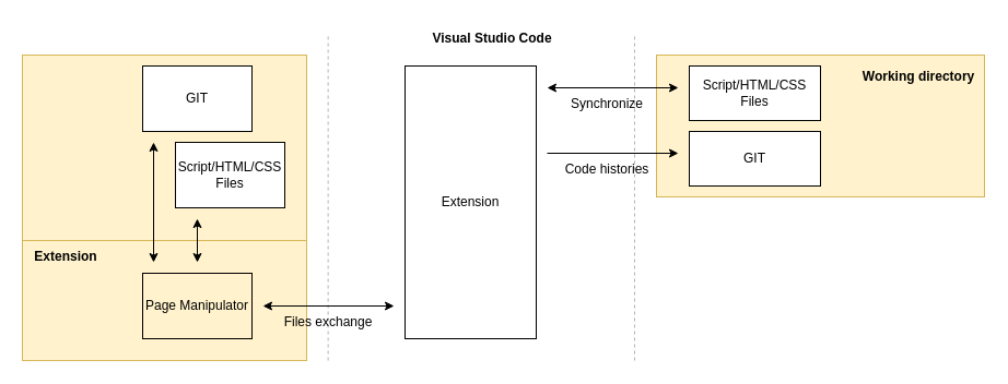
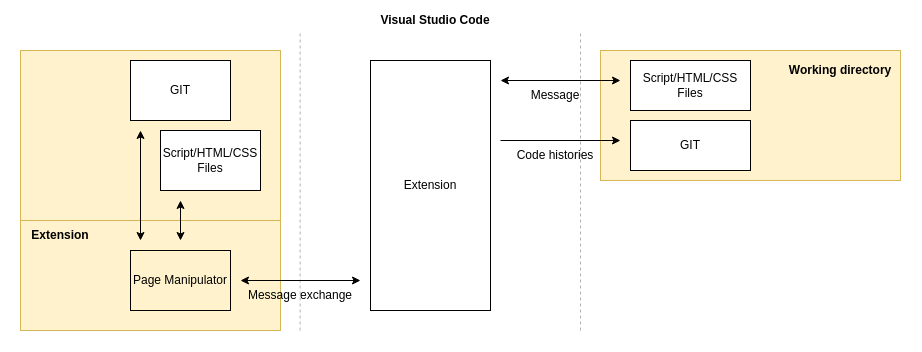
  <mxCell id="0" />
  <mxCell id="1" parent="0" />
  <mxCell id="2" value="" style="rounded=0;whiteSpace=wrap;html=1;fillColor=#fff2cc;strokeColor=#d6b656;" vertex="1" parent="1"><mxGeometry x="600" y="50" width="300" height="130" as="geometry" /></mxCell>
  <mxCell id="3" value="" style="rounded=0;whiteSpace=wrap;html=1;fillColor=#fff2cc;strokeColor=#d6b656;" vertex="1" parent="1"><mxGeometry x="20" y="220" width="260" height="110" as="geometry" /></mxCell>
  <mxCell id="4" value="" style="rounded=0;whiteSpace=wrap;html=1;fillColor=#fff2cc;strokeColor=#d6b656;" vertex="1" parent="1"><mxGeometry x="20" y="50" width="260" height="170" as="geometry" /></mxCell>
  <mxCell id="5" value="" style="endArrow=none;dashed=1;html=1;rounded=0;strokeColor=#B3B3B3;" edge="1" parent="1"><mxGeometry width="50" height="50" relative="1" as="geometry"><mxPoint x="299.64" y="330" as="sourcePoint" /><mxPoint x="299.64" y="30" as="targetPoint" /></mxGeometry></mxCell>
  <mxCell id="6" value="Script/HTML/CSS Files" style="rounded=0;whiteSpace=wrap;html=1;" vertex="1" parent="1"><mxGeometry x="160" y="130" width="100" height="60" as="geometry" /></mxCell>
  <mxCell id="7" value="GIT" style="rounded=0;whiteSpace=wrap;html=1;" vertex="1" parent="1"><mxGeometry x="130" y="60" width="100" height="60" as="geometry" /></mxCell>
- <mxCell id="8" value="Visual Studio Code" style="text;html=1;strokeColor=none;fillColor=none;align=center;verticalAlign=middle;whiteSpace=wrap;rounded=0;fontStyle=1" vertex="1" parent="1"><mxGeometry x="390" y="20" width="120" height="30" as="geometry" /></mxCell>
+ <mxCell id="8" value="Visual Studio Code" style="text;html=1;strokeColor=none;fillColor=none;align=center;verticalAlign=middle;whiteSpace=wrap;rounded=0;fontStyle=1" vertex="1" parent="1"><mxGeometry x="375" y="5" width="120" height="30" as="geometry" /></mxCell>
  <mxCell id="9" value="Extension" style="rounded=0;whiteSpace=wrap;html=1;" vertex="1" parent="1"><mxGeometry x="370" y="60" width="120" height="250" as="geometry" /></mxCell>
  <mxCell id="10" value="Page Manipulator" style="rounded=0;whiteSpace=wrap;html=1;fillColor=#fff2cc;" vertex="1" parent="1"><mxGeometry x="130" y="250" width="100" height="60" as="geometry" /></mxCell>
  <mxCell id="11" value="" style="endArrow=classic;startArrow=classic;html=1;rounded=0;" edge="1" parent="1"><mxGeometry width="50" height="50" relative="1" as="geometry"><mxPoint x="240" y="280" as="sourcePoint" /><mxPoint x="360" y="280" as="targetPoint" /></mxGeometry></mxCell>
- <mxCell id="12" value="Files exchange" style="text;html=1;strokeColor=none;fillColor=none;align=center;verticalAlign=middle;whiteSpace=wrap;rounded=0;" vertex="1" parent="1"><mxGeometry x="245" y="280" width="110" height="30" as="geometry" /></mxCell>
+ <mxCell id="12" value="Message exchange" style="text;html=1;strokeColor=none;fillColor=none;align=center;verticalAlign=middle;whiteSpace=wrap;rounded=0;" vertex="1" parent="1"><mxGeometry x="245" y="280" width="110" height="30" as="geometry" /></mxCell>
  <mxCell id="13" value="" style="endArrow=classic;startArrow=classic;html=1;rounded=0;strokeColor=#000000;" edge="1" parent="1"><mxGeometry width="50" height="50" relative="1" as="geometry"><mxPoint x="140" y="240" as="sourcePoint" /><mxPoint x="140" y="130" as="targetPoint" /></mxGeometry></mxCell>
  <mxCell id="14" value="" style="endArrow=classic;startArrow=classic;html=1;rounded=0;strokeColor=#000000;" edge="1" parent="1"><mxGeometry width="50" height="50" relative="1" as="geometry"><mxPoint x="180" y="240" as="sourcePoint" /><mxPoint x="180" y="200" as="targetPoint" /></mxGeometry></mxCell>
  <mxCell id="15" value="" style="endArrow=none;dashed=1;html=1;rounded=0;strokeColor=#B3B3B3;" edge="1" parent="1"><mxGeometry width="50" height="50" relative="1" as="geometry"><mxPoint x="580" y="330" as="sourcePoint" /><mxPoint x="580" y="30" as="targetPoint" /></mxGeometry></mxCell>
  <mxCell id="16" value="Script/HTML/CSS Files" style="rounded=0;whiteSpace=wrap;html=1;" vertex="1" parent="1"><mxGeometry x="630" y="60" width="120" height="50" as="geometry" /></mxCell>
  <mxCell id="17" value="GIT" style="rounded=0;whiteSpace=wrap;html=1;" vertex="1" parent="1"><mxGeometry x="630" y="120" width="120" height="50" as="geometry" /></mxCell>
  <mxCell id="18" value="" style="endArrow=classic;startArrow=none;html=1;rounded=0;strokeColor=#000000;startFill=0;" edge="1" parent="1"><mxGeometry width="50" height="50" relative="1" as="geometry"><mxPoint x="500" y="140" as="sourcePoint" /><mxPoint x="620" y="140" as="targetPoint" /></mxGeometry></mxCell>
  <mxCell id="19" value="" style="endArrow=classic;html=1;rounded=0;strokeColor=#000000;startArrow=classic;startFill=1;" edge="1" parent="1"><mxGeometry width="50" height="50" relative="1" as="geometry"><mxPoint x="500" y="80" as="sourcePoint" /><mxPoint x="620" y="80" as="targetPoint" /></mxGeometry></mxCell>
  <mxCell id="20" value="Code histories" style="text;html=1;strokeColor=none;fillColor=none;align=center;verticalAlign=middle;whiteSpace=wrap;rounded=0;" vertex="1" parent="1"><mxGeometry x="510" y="140" width="90" height="30" as="geometry" /></mxCell>
- <mxCell id="21" value="Synchronize" style="text;html=1;strokeColor=none;fillColor=none;align=center;verticalAlign=middle;whiteSpace=wrap;rounded=0;" vertex="1" parent="1"><mxGeometry x="510" y="80" width="90" height="30" as="geometry" /></mxCell>
+ <mxCell id="21" value="Message" style="text;html=1;strokeColor=none;fillColor=none;align=center;verticalAlign=middle;whiteSpace=wrap;rounded=0;" vertex="1" parent="1"><mxGeometry x="510" y="80" width="90" height="30" as="geometry" /></mxCell>
  <mxCell id="22" value="Extension" style="text;html=1;strokeColor=none;fillColor=none;align=center;verticalAlign=middle;whiteSpace=wrap;rounded=0;fontStyle=1" vertex="1" parent="1"><mxGeometry x="30" y="220" width="60" height="30" as="geometry" /></mxCell>
  <mxCell id="23" value="Working directory" style="text;html=1;strokeColor=none;fillColor=none;align=center;verticalAlign=middle;whiteSpace=wrap;rounded=0;fontStyle=1" vertex="1" parent="1"><mxGeometry x="785" y="55" width="110" height="30" as="geometry" /></mxCell>
